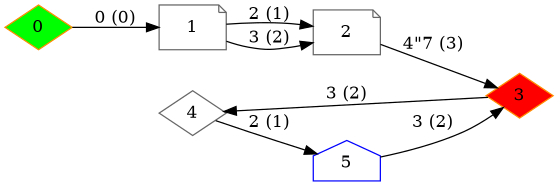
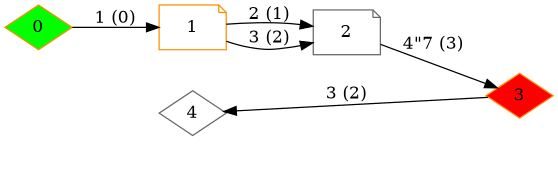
  digraph {
    rankdir=LR
    node [color=gray40 shape=diamond]
    0 [color=darkorange fillcolor=green style=filled]
    3 [color=darkorange fillcolor=red style=filled]
-   1 [shape=note]
+   1 [color=darkorange shape=note]
    4
    2 [shape=note]
-   5 [color=blue shape=house]
    subgraph sub_1 {
      rank=same
      0
    }
    subgraph sub_2 {
      rank=min
      0
    }
    subgraph sub_3 {
      rank=same
      3
    }
    subgraph sub_4 {
      rank=max
      3
    }
-   0 -> 1 [label="0 (0)"]
+   0 -> 1 [label="1 (0)"]
    3 -> 4 [label="3 (2)"]
    1 -> 2 [label="2 (1)"]
    1 -> 2 [label="3 (2)"]
-   4 -> 5 [label="2 (1)"]
    2 -> 3 [label="4\"7 (3)"]
-   5 -> 3 [label="3 (2)"]
  }
